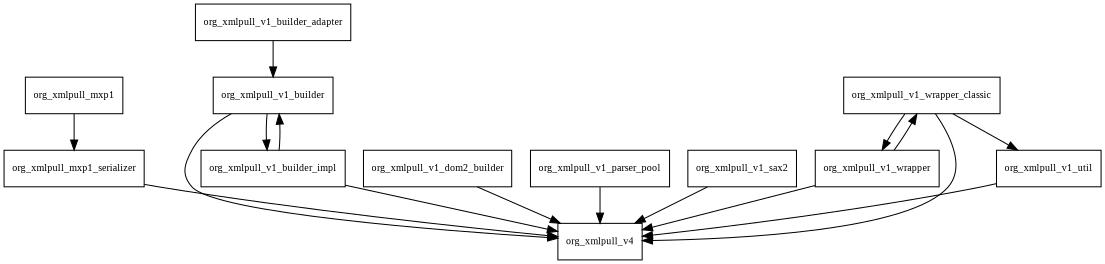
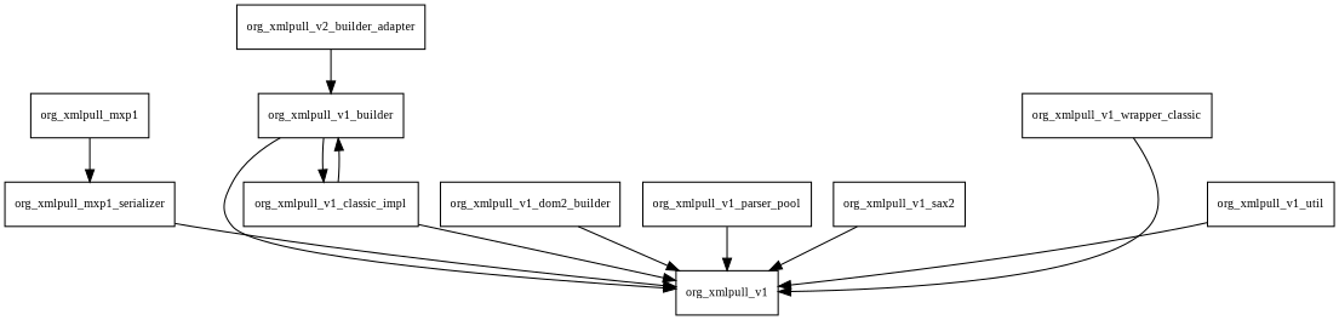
  digraph {
    fontname="Liberation Serif"
    node [fontname="Liberation Serif" fontsize=10.0 shape=box]
    edge [fontname="Liberation Serif"]
    org_xmlpull_mxp1
    org_xmlpull_mxp1_serializer
-   org_xmlpull_v1 [label=org_xmlpull_v4]
+   org_xmlpull_v1
    org_xmlpull_v1_builder
-   org_xmlpull_v1_builder_impl
-   org_xmlpull_v1_builder_adapter
+   org_xmlpull_v1_builder_impl [label=org_xmlpull_v1_classic_impl]
+   org_xmlpull_v1_builder_adapter [label=org_xmlpull_v2_builder_adapter]
    org_xmlpull_v1_dom2_builder
    org_xmlpull_v1_parser_pool
    org_xmlpull_v1_sax2
    org_xmlpull_v1_util
-   org_xmlpull_v1_wrapper
    org_xmlpull_v1_wrapper_classic
    org_xmlpull_mxp1 -> org_xmlpull_mxp1_serializer
    org_xmlpull_mxp1_serializer -> org_xmlpull_v1
    org_xmlpull_v1_builder -> org_xmlpull_v1
    org_xmlpull_v1_builder -> org_xmlpull_v1_builder_impl
    org_xmlpull_v1_builder_impl -> org_xmlpull_v1
    org_xmlpull_v1_builder_impl -> org_xmlpull_v1_builder
    org_xmlpull_v1_builder_adapter -> org_xmlpull_v1_builder
    org_xmlpull_v1_dom2_builder -> org_xmlpull_v1
    org_xmlpull_v1_parser_pool -> org_xmlpull_v1
    org_xmlpull_v1_sax2 -> org_xmlpull_v1
    org_xmlpull_v1_util -> org_xmlpull_v1
-   org_xmlpull_v1_wrapper -> org_xmlpull_v1
-   org_xmlpull_v1_wrapper -> org_xmlpull_v1_wrapper_classic
    org_xmlpull_v1_wrapper_classic -> org_xmlpull_v1
-   org_xmlpull_v1_wrapper_classic -> org_xmlpull_v1_util
-   org_xmlpull_v1_wrapper_classic -> org_xmlpull_v1_wrapper
  }
